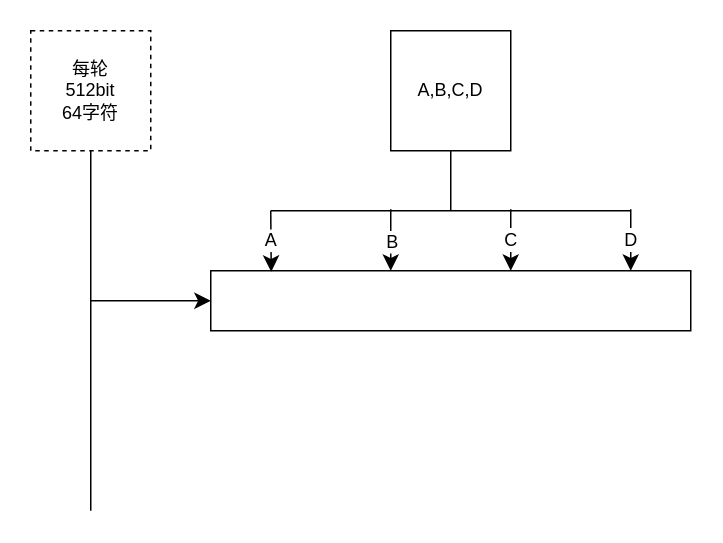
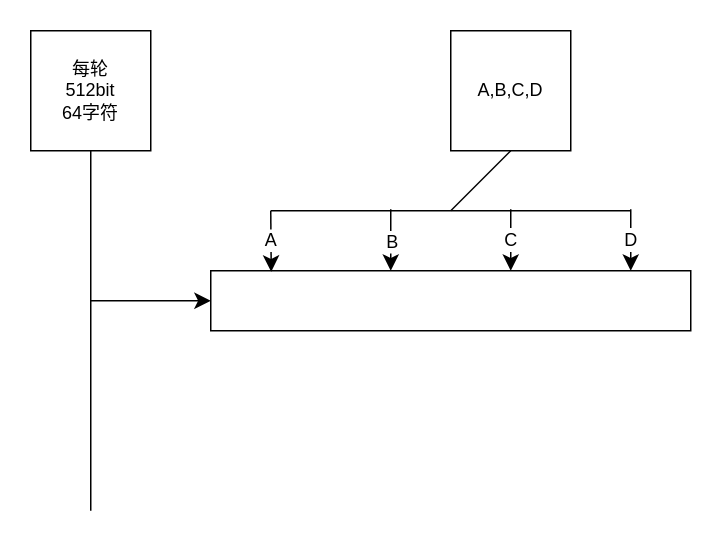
  <mxCell id="0" />
  <mxCell id="1" parent="0" />
- <mxCell id="2" value="每轮&lt;div&gt;512bit&lt;div&gt;64字符&lt;/div&gt;&lt;/div&gt;" style="whiteSpace=wrap;html=1;aspect=fixed;dashed=1;" vertex="1" parent="1"><mxGeometry x="20" y="20" width="80" height="80" as="geometry" /></mxCell>
+ <mxCell id="2" value="每轮&lt;div&gt;512bit&lt;div&gt;64字符&lt;/div&gt;&lt;/div&gt;" style="whiteSpace=wrap;html=1;aspect=fixed;" vertex="1" parent="1"><mxGeometry x="20" y="20" width="80" height="80" as="geometry" /></mxCell>
  <mxCell id="3" value="" style="endArrow=none;html=1;rounded=0;fontSize=12;startSize=8;endSize=8;curved=1;entryX=0.5;entryY=1;entryDx=0;entryDy=0;" edge="1" parent="1" target="2"><mxGeometry width="50" height="50" relative="1" as="geometry"><mxPoint x="60" y="340" as="sourcePoint" /><mxPoint x="310" y="210" as="targetPoint" /></mxGeometry></mxCell>
- <mxCell id="4" value="A,B,C,D" style="whiteSpace=wrap;html=1;aspect=fixed;" vertex="1" parent="1"><mxGeometry x="260" y="20" width="80" height="80" as="geometry" /></mxCell>
+ <mxCell id="4" value="A,B,C,D" style="whiteSpace=wrap;html=1;aspect=fixed;" vertex="1" parent="1"><mxGeometry x="300" y="20" width="80" height="80" as="geometry" /></mxCell>
  <mxCell id="5" value="" style="endArrow=none;html=1;rounded=0;fontSize=12;startSize=8;endSize=8;curved=1;entryX=0.5;entryY=1;entryDx=0;entryDy=0;" edge="1" parent="1" target="4"><mxGeometry width="50" height="50" relative="1" as="geometry"><mxPoint x="300" y="140" as="sourcePoint" /><mxPoint x="370" y="250" as="targetPoint" /></mxGeometry></mxCell>
  <mxCell id="6" value="" style="endArrow=none;html=1;rounded=0;fontSize=12;startSize=8;endSize=8;curved=1;" edge="1" parent="1"><mxGeometry width="50" height="50" relative="1" as="geometry"><mxPoint x="180" y="140" as="sourcePoint" /><mxPoint x="420" y="140" as="targetPoint" /></mxGeometry></mxCell>
  <mxCell id="7" value="" style="rounded=0;whiteSpace=wrap;html=1;" vertex="1" parent="1"><mxGeometry x="140" y="180" width="320" height="40" as="geometry" /></mxCell>
  <mxCell id="8" value="" style="endArrow=classic;html=1;rounded=0;fontSize=12;startSize=8;endSize=8;curved=1;entryX=0.126;entryY=0.017;entryDx=0;entryDy=0;entryPerimeter=0;" edge="1" parent="1" target="7"><mxGeometry width="50" height="50" relative="1" as="geometry"><mxPoint x="180" y="140" as="sourcePoint" /><mxPoint x="330" y="220" as="targetPoint" /></mxGeometry></mxCell>
  <mxCell id="9" value="A" style="edgeLabel;html=1;align=center;verticalAlign=middle;resizable=0;points=[];fontSize=12;" vertex="1" connectable="0" parent="8"><mxGeometry x="-0.075" y="-1" relative="1" as="geometry"><mxPoint as="offset" /></mxGeometry></mxCell>
  <mxCell id="10" value="" style="endArrow=classic;html=1;rounded=0;fontSize=12;startSize=8;endSize=8;curved=1;entryX=0.126;entryY=0.017;entryDx=0;entryDy=0;entryPerimeter=0;" edge="1" parent="1"><mxGeometry width="50" height="50" relative="1" as="geometry"><mxPoint x="260" y="139" as="sourcePoint" /><mxPoint x="260" y="180" as="targetPoint" /></mxGeometry></mxCell>
  <mxCell id="11" value="B" style="edgeLabel;html=1;align=center;verticalAlign=middle;resizable=0;points=[];fontSize=12;" vertex="1" connectable="0" parent="10"><mxGeometry x="0.027" relative="1" as="geometry"><mxPoint as="offset" /></mxGeometry></mxCell>
  <mxCell id="12" value="" style="endArrow=classic;html=1;rounded=0;fontSize=12;startSize=8;endSize=8;curved=1;entryX=0.126;entryY=0.017;entryDx=0;entryDy=0;entryPerimeter=0;" edge="1" parent="1"><mxGeometry width="50" height="50" relative="1" as="geometry"><mxPoint x="340" y="139" as="sourcePoint" /><mxPoint x="340" y="180" as="targetPoint" /></mxGeometry></mxCell>
  <mxCell id="13" value="A" style="edgeLabel;html=1;align=center;verticalAlign=middle;resizable=0;points=[];fontSize=12;" vertex="1" connectable="0" parent="12"><mxGeometry x="-0.075" y="-1" relative="1" as="geometry"><mxPoint as="offset" /></mxGeometry></mxCell>
  <mxCell id="14" value="C" style="edgeLabel;html=1;align=center;verticalAlign=middle;resizable=0;points=[];fontSize=12;" vertex="1" connectable="0" parent="12"><mxGeometry x="-0.247" y="-1" relative="1" as="geometry"><mxPoint y="5" as="offset" /></mxGeometry></mxCell>
  <mxCell id="15" value="" style="endArrow=classic;html=1;rounded=0;fontSize=12;startSize=8;endSize=8;curved=1;entryX=0.126;entryY=0.017;entryDx=0;entryDy=0;entryPerimeter=0;" edge="1" parent="1"><mxGeometry width="50" height="50" relative="1" as="geometry"><mxPoint x="420" y="139" as="sourcePoint" /><mxPoint x="420" y="180" as="targetPoint" /></mxGeometry></mxCell>
  <mxCell id="16" value="A" style="edgeLabel;html=1;align=center;verticalAlign=middle;resizable=0;points=[];fontSize=12;" vertex="1" connectable="0" parent="15"><mxGeometry x="-0.075" y="-1" relative="1" as="geometry"><mxPoint as="offset" /></mxGeometry></mxCell>
  <mxCell id="17" value="D" style="edgeLabel;html=1;align=center;verticalAlign=middle;resizable=0;points=[];fontSize=12;" vertex="1" connectable="0" parent="15"><mxGeometry x="-0.003" y="-1" relative="1" as="geometry"><mxPoint as="offset" /></mxGeometry></mxCell>
  <mxCell id="18" value="" style="endArrow=classic;html=1;rounded=0;fontSize=12;startSize=8;endSize=8;curved=1;" edge="1" parent="1"><mxGeometry width="50" height="50" relative="1" as="geometry"><mxPoint x="60" y="200" as="sourcePoint" /><mxPoint x="140" y="200" as="targetPoint" /></mxGeometry></mxCell>
